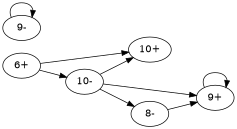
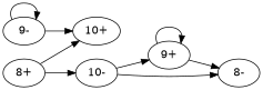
  digraph {
    k=16
    rankdir=LR
    node [C=2379297 l=8740]
    edge [d=-15]
    "10+"
-   "8+" [C=1481010 l=5315 label="6+"]
+   "8+" [C=1481010 l=5315]
    "10-"
    "9-" [C=685107 l=2442]
    "9+" [C=685107 l=2442]
    "8-" [C=1481010 l=5315]
    "8+" -> "10+"
    "8+" -> "10-" [d=-689]
    "10-" -> "9+" [d=-599]
    "10-" -> "8-"
-   "10-" -> "10+" [d=-599]
+   "9-" -> "10+" [d=-599]
    "9-" -> "9-"
    "9+" -> "9+"
-   "8-" -> "9+" [d=-689]
+   "9+" -> "8-" [d=-689]
  }
